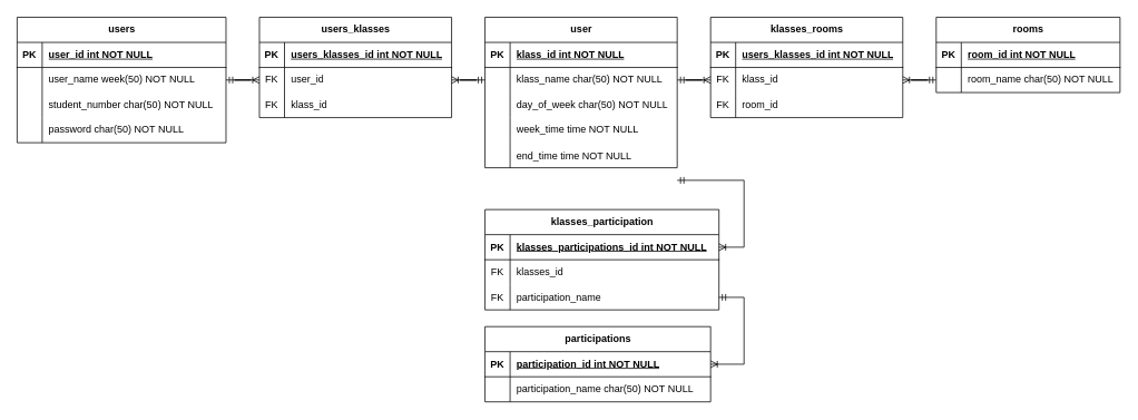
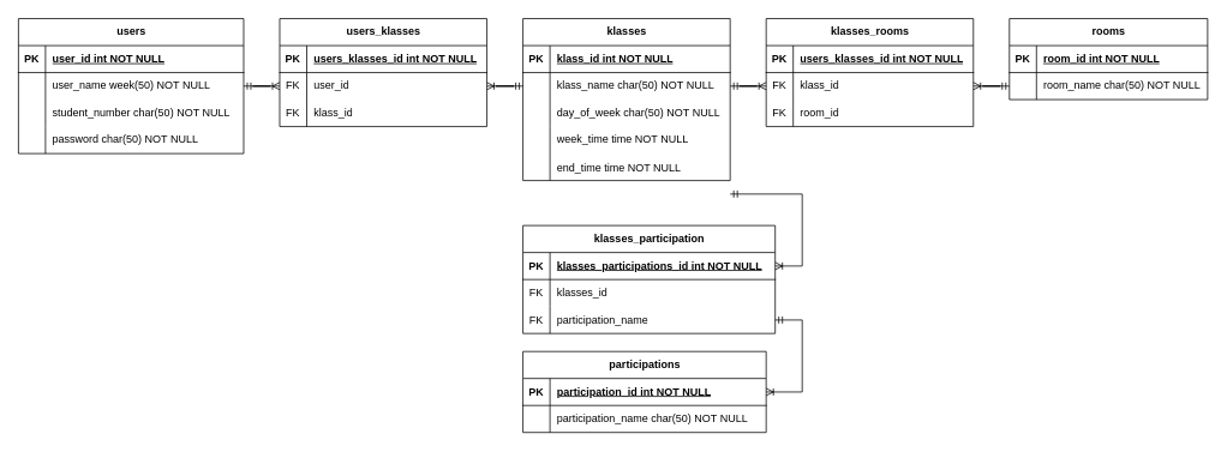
  <mxCell id="0" />
  <mxCell id="1" parent="0" />
  <mxCell id="2" value="users" style="shape=table;startSize=30;container=1;collapsible=1;childLayout=tableLayout;fixedRows=1;rowLines=0;fontStyle=1;align=center;resizeLast=1;html=1;" parent="1" vertex="1"><mxGeometry x="20" y="20" width="250" height="150" as="geometry"><mxRectangle x="120" y="260" width="70" height="30" as="alternateBounds" /></mxGeometry></mxCell>
  <mxCell id="3" value="" style="shape=tableRow;horizontal=0;startSize=0;swimlaneHead=0;swimlaneBody=0;fillColor=none;collapsible=0;dropTarget=0;points=[[0,0.5],[1,0.5]];portConstraint=eastwest;top=0;left=0;right=0;bottom=1;" parent="2" vertex="1"><mxGeometry y="30" width="250" height="30" as="geometry" /></mxCell>
  <mxCell id="4" value="PK" style="shape=partialRectangle;connectable=0;fillColor=none;top=0;left=0;bottom=0;right=0;fontStyle=1;overflow=hidden;whiteSpace=wrap;html=1;" parent="3" vertex="1"><mxGeometry width="30" height="30" as="geometry"><mxRectangle width="30" height="30" as="alternateBounds" /></mxGeometry></mxCell>
  <mxCell id="5" value="user_id int NOT NULL" style="shape=partialRectangle;connectable=0;fillColor=none;top=0;left=0;bottom=0;right=0;align=left;spacingLeft=6;fontStyle=5;overflow=hidden;whiteSpace=wrap;html=1;" parent="3" vertex="1"><mxGeometry x="30" width="220" height="30" as="geometry"><mxRectangle width="220" height="30" as="alternateBounds" /></mxGeometry></mxCell>
  <mxCell id="6" value="" style="shape=tableRow;horizontal=0;startSize=0;swimlaneHead=0;swimlaneBody=0;fillColor=none;collapsible=0;dropTarget=0;points=[[0,0.5],[1,0.5]];portConstraint=eastwest;top=0;left=0;right=0;bottom=0;" parent="2" vertex="1"><mxGeometry y="60" width="250" height="30" as="geometry" /></mxCell>
  <mxCell id="7" value="" style="shape=partialRectangle;connectable=0;fillColor=none;top=0;left=0;bottom=0;right=0;editable=1;overflow=hidden;whiteSpace=wrap;html=1;" parent="6" vertex="1"><mxGeometry width="30" height="30" as="geometry"><mxRectangle width="30" height="30" as="alternateBounds" /></mxGeometry></mxCell>
  <mxCell id="8" value="user_name week(50) NOT NULL" style="shape=partialRectangle;connectable=0;fillColor=none;top=0;left=0;bottom=0;right=0;align=left;spacingLeft=6;overflow=hidden;whiteSpace=wrap;html=1;" parent="6" vertex="1"><mxGeometry x="30" width="220" height="30" as="geometry"><mxRectangle width="220" height="30" as="alternateBounds" /></mxGeometry></mxCell>
  <mxCell id="9" value="" style="shape=tableRow;horizontal=0;startSize=0;swimlaneHead=0;swimlaneBody=0;fillColor=none;collapsible=0;dropTarget=0;points=[[0,0.5],[1,0.5]];portConstraint=eastwest;top=0;left=0;right=0;bottom=0;" parent="2" vertex="1"><mxGeometry y="90" width="250" height="30" as="geometry" /></mxCell>
  <mxCell id="10" value="" style="shape=partialRectangle;connectable=0;fillColor=none;top=0;left=0;bottom=0;right=0;editable=1;overflow=hidden;whiteSpace=wrap;html=1;" parent="9" vertex="1"><mxGeometry width="30" height="30" as="geometry"><mxRectangle width="30" height="30" as="alternateBounds" /></mxGeometry></mxCell>
  <mxCell id="11" value="student_number char(50) NOT NULL" style="shape=partialRectangle;connectable=0;fillColor=none;top=0;left=0;bottom=0;right=0;align=left;spacingLeft=6;overflow=hidden;whiteSpace=wrap;html=1;" parent="9" vertex="1"><mxGeometry x="30" width="220" height="30" as="geometry"><mxRectangle width="220" height="30" as="alternateBounds" /></mxGeometry></mxCell>
  <mxCell id="12" value="" style="shape=tableRow;horizontal=0;startSize=0;swimlaneHead=0;swimlaneBody=0;fillColor=none;collapsible=0;dropTarget=0;points=[[0,0.5],[1,0.5]];portConstraint=eastwest;top=0;left=0;right=0;bottom=0;" parent="2" vertex="1"><mxGeometry y="120" width="250" height="30" as="geometry" /></mxCell>
  <mxCell id="13" value="" style="shape=partialRectangle;connectable=0;fillColor=none;top=0;left=0;bottom=0;right=0;editable=1;overflow=hidden;whiteSpace=wrap;html=1;" parent="12" vertex="1"><mxGeometry width="30" height="30" as="geometry"><mxRectangle width="30" height="30" as="alternateBounds" /></mxGeometry></mxCell>
  <mxCell id="14" value="password char(50) NOT NULL" style="shape=partialRectangle;connectable=0;fillColor=none;top=0;left=0;bottom=0;right=0;align=left;spacingLeft=6;overflow=hidden;whiteSpace=wrap;html=1;" parent="12" vertex="1"><mxGeometry x="30" width="220" height="30" as="geometry"><mxRectangle width="220" height="30" as="alternateBounds" /></mxGeometry></mxCell>
  <mxCell id="15" value="" style="shape=tableRow;horizontal=0;startSize=0;swimlaneHead=0;swimlaneBody=0;fillColor=none;collapsible=0;dropTarget=0;points=[[0,0.5],[1,0.5]];portConstraint=eastwest;top=0;left=0;right=0;bottom=0;" parent="1" vertex="1"><mxGeometry x="260" y="170" width="20" height="10" as="geometry" /></mxCell>
- <mxCell id="16" value="user" style="shape=table;startSize=30;container=1;collapsible=1;childLayout=tableLayout;fixedRows=1;rowLines=0;fontStyle=1;align=center;resizeLast=1;html=1;" parent="1" vertex="1"><mxGeometry x="580" y="20" width="230" height="180" as="geometry" /></mxCell>
+ <mxCell id="16" value="klasses" style="shape=table;startSize=30;container=1;collapsible=1;childLayout=tableLayout;fixedRows=1;rowLines=0;fontStyle=1;align=center;resizeLast=1;html=1;" parent="1" vertex="1"><mxGeometry x="580" y="20" width="230" height="180" as="geometry" /></mxCell>
  <mxCell id="17" value="" style="shape=tableRow;horizontal=0;startSize=0;swimlaneHead=0;swimlaneBody=0;fillColor=none;collapsible=0;dropTarget=0;points=[[0,0.5],[1,0.5]];portConstraint=eastwest;top=0;left=0;right=0;bottom=1;" parent="16" vertex="1"><mxGeometry y="30" width="230" height="30" as="geometry" /></mxCell>
  <mxCell id="18" value="PK" style="shape=partialRectangle;connectable=0;fillColor=none;top=0;left=0;bottom=0;right=0;fontStyle=1;overflow=hidden;whiteSpace=wrap;html=1;" parent="17" vertex="1"><mxGeometry width="30" height="30" as="geometry"><mxRectangle width="30" height="30" as="alternateBounds" /></mxGeometry></mxCell>
  <mxCell id="19" value="klass_id int NOT NULL" style="shape=partialRectangle;connectable=0;fillColor=none;top=0;left=0;bottom=0;right=0;align=left;spacingLeft=6;fontStyle=5;overflow=hidden;whiteSpace=wrap;html=1;" parent="17" vertex="1"><mxGeometry x="30" width="200" height="30" as="geometry"><mxRectangle width="200" height="30" as="alternateBounds" /></mxGeometry></mxCell>
  <mxCell id="20" value="" style="shape=tableRow;horizontal=0;startSize=0;swimlaneHead=0;swimlaneBody=0;fillColor=none;collapsible=0;dropTarget=0;points=[[0,0.5],[1,0.5]];portConstraint=eastwest;top=0;left=0;right=0;bottom=0;" parent="16" vertex="1"><mxGeometry y="60" width="230" height="30" as="geometry" /></mxCell>
  <mxCell id="21" value="" style="shape=partialRectangle;connectable=0;fillColor=none;top=0;left=0;bottom=0;right=0;editable=1;overflow=hidden;whiteSpace=wrap;html=1;" parent="20" vertex="1"><mxGeometry width="30" height="30" as="geometry"><mxRectangle width="30" height="30" as="alternateBounds" /></mxGeometry></mxCell>
  <mxCell id="22" value="klass_name char(50) NOT NULL" style="shape=partialRectangle;connectable=0;fillColor=none;top=0;left=0;bottom=0;right=0;align=left;spacingLeft=6;overflow=hidden;whiteSpace=wrap;html=1;" parent="20" vertex="1"><mxGeometry x="30" width="200" height="30" as="geometry"><mxRectangle width="200" height="30" as="alternateBounds" /></mxGeometry></mxCell>
  <mxCell id="23" value="" style="shape=tableRow;horizontal=0;startSize=0;swimlaneHead=0;swimlaneBody=0;fillColor=none;collapsible=0;dropTarget=0;points=[[0,0.5],[1,0.5]];portConstraint=eastwest;top=0;left=0;right=0;bottom=0;" parent="16" vertex="1"><mxGeometry y="90" width="230" height="30" as="geometry" /></mxCell>
  <mxCell id="24" value="" style="shape=partialRectangle;connectable=0;fillColor=none;top=0;left=0;bottom=0;right=0;editable=1;overflow=hidden;whiteSpace=wrap;html=1;" parent="23" vertex="1"><mxGeometry width="30" height="30" as="geometry"><mxRectangle width="30" height="30" as="alternateBounds" /></mxGeometry></mxCell>
  <mxCell id="25" value="day_of_week char(50) NOT NULL" style="shape=partialRectangle;connectable=0;fillColor=none;top=0;left=0;bottom=0;right=0;align=left;spacingLeft=6;overflow=hidden;whiteSpace=wrap;html=1;" parent="23" vertex="1"><mxGeometry x="30" width="200" height="30" as="geometry"><mxRectangle width="200" height="30" as="alternateBounds" /></mxGeometry></mxCell>
  <mxCell id="26" value="" style="shape=tableRow;horizontal=0;startSize=0;swimlaneHead=0;swimlaneBody=0;fillColor=none;collapsible=0;dropTarget=0;points=[[0,0.5],[1,0.5]];portConstraint=eastwest;top=0;left=0;right=0;bottom=0;" parent="16" vertex="1"><mxGeometry y="120" width="230" height="30" as="geometry" /></mxCell>
  <mxCell id="27" value="" style="shape=partialRectangle;connectable=0;fillColor=none;top=0;left=0;bottom=0;right=0;editable=1;overflow=hidden;whiteSpace=wrap;html=1;" parent="26" vertex="1"><mxGeometry width="30" height="30" as="geometry"><mxRectangle width="30" height="30" as="alternateBounds" /></mxGeometry></mxCell>
  <mxCell id="28" value="week_time time NOT NULL" style="shape=partialRectangle;connectable=0;fillColor=none;top=0;left=0;bottom=0;right=0;align=left;spacingLeft=6;overflow=hidden;whiteSpace=wrap;html=1;" parent="26" vertex="1"><mxGeometry x="30" width="200" height="30" as="geometry"><mxRectangle width="200" height="30" as="alternateBounds" /></mxGeometry></mxCell>
  <mxCell id="29" value="" style="shape=tableRow;horizontal=0;startSize=0;swimlaneHead=0;swimlaneBody=0;fillColor=none;collapsible=0;dropTarget=0;points=[[0,0.5],[1,0.5]];portConstraint=eastwest;top=0;left=0;right=0;bottom=0;" parent="16" vertex="1"><mxGeometry y="150" width="230" height="30" as="geometry" /></mxCell>
  <mxCell id="30" value="" style="shape=partialRectangle;connectable=0;fillColor=none;top=0;left=0;bottom=0;right=0;editable=1;overflow=hidden;" parent="29" vertex="1"><mxGeometry width="30" height="30" as="geometry"><mxRectangle width="30" height="30" as="alternateBounds" /></mxGeometry></mxCell>
  <mxCell id="31" value="end_time time NOT NULL" style="shape=partialRectangle;connectable=0;fillColor=none;top=0;left=0;bottom=0;right=0;align=left;spacingLeft=6;overflow=hidden;" parent="29" vertex="1"><mxGeometry x="30" width="200" height="30" as="geometry"><mxRectangle width="200" height="30" as="alternateBounds" /></mxGeometry></mxCell>
  <mxCell id="32" value="users_klasses" style="shape=table;startSize=30;container=1;collapsible=1;childLayout=tableLayout;fixedRows=1;rowLines=0;fontStyle=1;align=center;resizeLast=1;html=1;" parent="1" vertex="1"><mxGeometry x="310" y="20" width="230" height="120" as="geometry" /></mxCell>
  <mxCell id="33" value="" style="shape=tableRow;horizontal=0;startSize=0;swimlaneHead=0;swimlaneBody=0;fillColor=none;collapsible=0;dropTarget=0;points=[[0,0.5],[1,0.5]];portConstraint=eastwest;top=0;left=0;right=0;bottom=1;" parent="32" vertex="1"><mxGeometry y="30" width="230" height="30" as="geometry" /></mxCell>
  <mxCell id="34" value="PK" style="shape=partialRectangle;connectable=0;fillColor=none;top=0;left=0;bottom=0;right=0;fontStyle=1;overflow=hidden;whiteSpace=wrap;html=1;" parent="33" vertex="1"><mxGeometry width="30" height="30" as="geometry"><mxRectangle width="30" height="30" as="alternateBounds" /></mxGeometry></mxCell>
  <mxCell id="35" value="users_klasses_id int NOT NULL" style="shape=partialRectangle;connectable=0;fillColor=none;top=0;left=0;bottom=0;right=0;align=left;spacingLeft=6;fontStyle=5;overflow=hidden;whiteSpace=wrap;html=1;" parent="33" vertex="1"><mxGeometry x="30" width="200" height="30" as="geometry"><mxRectangle width="200" height="30" as="alternateBounds" /></mxGeometry></mxCell>
  <mxCell id="36" value="" style="shape=tableRow;horizontal=0;startSize=0;swimlaneHead=0;swimlaneBody=0;fillColor=none;collapsible=0;dropTarget=0;points=[[0,0.5],[1,0.5]];portConstraint=eastwest;top=0;left=0;right=0;bottom=0;" parent="32" vertex="1"><mxGeometry y="60" width="230" height="30" as="geometry" /></mxCell>
  <mxCell id="37" value="FK" style="shape=partialRectangle;connectable=0;fillColor=none;top=0;left=0;bottom=0;right=0;fontStyle=0;overflow=hidden;whiteSpace=wrap;html=1;" parent="36" vertex="1"><mxGeometry width="30" height="30" as="geometry"><mxRectangle width="30" height="30" as="alternateBounds" /></mxGeometry></mxCell>
  <mxCell id="38" value="user_id" style="shape=partialRectangle;connectable=0;fillColor=none;top=0;left=0;bottom=0;right=0;align=left;spacingLeft=6;fontStyle=0;overflow=hidden;whiteSpace=wrap;html=1;" parent="36" vertex="1"><mxGeometry x="30" width="200" height="30" as="geometry"><mxRectangle width="200" height="30" as="alternateBounds" /></mxGeometry></mxCell>
  <mxCell id="39" value="" style="shape=tableRow;horizontal=0;startSize=0;swimlaneHead=0;swimlaneBody=0;fillColor=none;collapsible=0;dropTarget=0;points=[[0,0.5],[1,0.5]];portConstraint=eastwest;top=0;left=0;right=0;bottom=0;" parent="32" vertex="1"><mxGeometry y="90" width="230" height="30" as="geometry" /></mxCell>
  <mxCell id="40" value="FK" style="shape=partialRectangle;connectable=0;fillColor=none;top=0;left=0;bottom=0;right=0;fontStyle=0;overflow=hidden;whiteSpace=wrap;html=1;" parent="39" vertex="1"><mxGeometry width="30" height="30" as="geometry"><mxRectangle width="30" height="30" as="alternateBounds" /></mxGeometry></mxCell>
  <mxCell id="41" value="klass_id" style="shape=partialRectangle;connectable=0;fillColor=none;top=0;left=0;bottom=0;right=0;align=left;spacingLeft=6;fontStyle=0;overflow=hidden;whiteSpace=wrap;html=1;" parent="39" vertex="1"><mxGeometry x="30" width="200" height="30" as="geometry"><mxRectangle width="200" height="30" as="alternateBounds" /></mxGeometry></mxCell>
  <mxCell id="42" value="" style="edgeStyle=entityRelationEdgeStyle;fontSize=12;html=1;endArrow=ERoneToMany;startArrow=ERmandOne;rounded=0;" parent="1" source="20" target="36" edge="1"><mxGeometry width="100" height="100" relative="1" as="geometry"><mxPoint x="450" y="-140" as="sourcePoint" /><mxPoint x="550" y="-240" as="targetPoint" /></mxGeometry></mxCell>
  <mxCell id="43" value="" style="edgeStyle=entityRelationEdgeStyle;fontSize=12;html=1;endArrow=ERoneToMany;startArrow=ERmandOne;rounded=0;" parent="1" source="6" target="36" edge="1"><mxGeometry width="100" height="100" relative="1" as="geometry"><mxPoint x="460" y="-130" as="sourcePoint" /><mxPoint x="560" y="-230" as="targetPoint" /></mxGeometry></mxCell>
  <mxCell id="44" value="participations" style="shape=table;startSize=30;container=1;collapsible=1;childLayout=tableLayout;fixedRows=1;rowLines=0;fontStyle=1;align=center;resizeLast=1;html=1;" vertex="1" parent="1"><mxGeometry x="580" y="390" width="270" height="90" as="geometry" /></mxCell>
  <mxCell id="45" value="" style="shape=tableRow;horizontal=0;startSize=0;swimlaneHead=0;swimlaneBody=0;fillColor=none;collapsible=0;dropTarget=0;points=[[0,0.5],[1,0.5]];portConstraint=eastwest;top=0;left=0;right=0;bottom=1;" vertex="1" parent="44"><mxGeometry y="30" width="270" height="30" as="geometry" /></mxCell>
  <mxCell id="46" value="PK" style="shape=partialRectangle;connectable=0;fillColor=none;top=0;left=0;bottom=0;right=0;fontStyle=1;overflow=hidden;whiteSpace=wrap;html=1;" vertex="1" parent="45"><mxGeometry width="30" height="30" as="geometry"><mxRectangle width="30" height="30" as="alternateBounds" /></mxGeometry></mxCell>
  <mxCell id="47" value="participation_id int NOT NULL" style="shape=partialRectangle;connectable=0;fillColor=none;top=0;left=0;bottom=0;right=0;align=left;spacingLeft=6;fontStyle=5;overflow=hidden;whiteSpace=wrap;html=1;" vertex="1" parent="45"><mxGeometry x="30" width="240" height="30" as="geometry"><mxRectangle width="240" height="30" as="alternateBounds" /></mxGeometry></mxCell>
  <mxCell id="48" value="" style="shape=tableRow;horizontal=0;startSize=0;swimlaneHead=0;swimlaneBody=0;fillColor=none;collapsible=0;dropTarget=0;points=[[0,0.5],[1,0.5]];portConstraint=eastwest;top=0;left=0;right=0;bottom=0;" vertex="1" parent="44"><mxGeometry y="60" width="270" height="30" as="geometry" /></mxCell>
  <mxCell id="49" value="" style="shape=partialRectangle;connectable=0;fillColor=none;top=0;left=0;bottom=0;right=0;editable=1;overflow=hidden;whiteSpace=wrap;html=1;" vertex="1" parent="48"><mxGeometry width="30" height="30" as="geometry"><mxRectangle width="30" height="30" as="alternateBounds" /></mxGeometry></mxCell>
  <mxCell id="50" value="participation_name char(50) NOT NULL" style="shape=partialRectangle;connectable=0;fillColor=none;top=0;left=0;bottom=0;right=0;align=left;spacingLeft=6;overflow=hidden;whiteSpace=wrap;html=1;" vertex="1" parent="48"><mxGeometry x="30" width="240" height="30" as="geometry"><mxRectangle width="240" height="30" as="alternateBounds" /></mxGeometry></mxCell>
  <mxCell id="51" value="klasses_participation" style="shape=table;startSize=30;container=1;collapsible=1;childLayout=tableLayout;fixedRows=1;rowLines=0;fontStyle=1;align=center;resizeLast=1;html=1;" vertex="1" parent="1"><mxGeometry x="580" y="250" width="280" height="120" as="geometry" /></mxCell>
  <mxCell id="52" value="" style="shape=tableRow;horizontal=0;startSize=0;swimlaneHead=0;swimlaneBody=0;fillColor=none;collapsible=0;dropTarget=0;points=[[0,0.5],[1,0.5]];portConstraint=eastwest;top=0;left=0;right=0;bottom=1;" vertex="1" parent="51"><mxGeometry y="30" width="280" height="30" as="geometry" /></mxCell>
  <mxCell id="53" value="PK" style="shape=partialRectangle;connectable=0;fillColor=none;top=0;left=0;bottom=0;right=0;fontStyle=1;overflow=hidden;whiteSpace=wrap;html=1;" vertex="1" parent="52"><mxGeometry width="30" height="30" as="geometry"><mxRectangle width="30" height="30" as="alternateBounds" /></mxGeometry></mxCell>
  <mxCell id="54" value="klasses_participations_id int NOT NULL" style="shape=partialRectangle;connectable=0;fillColor=none;top=0;left=0;bottom=0;right=0;align=left;spacingLeft=6;fontStyle=5;overflow=hidden;whiteSpace=wrap;html=1;" vertex="1" parent="52"><mxGeometry x="30" width="250" height="30" as="geometry"><mxRectangle width="250" height="30" as="alternateBounds" /></mxGeometry></mxCell>
  <mxCell id="55" value="" style="shape=tableRow;horizontal=0;startSize=0;swimlaneHead=0;swimlaneBody=0;fillColor=none;collapsible=0;dropTarget=0;points=[[0,0.5],[1,0.5]];portConstraint=eastwest;top=0;left=0;right=0;bottom=0;" vertex="1" parent="51"><mxGeometry y="60" width="280" height="30" as="geometry" /></mxCell>
  <mxCell id="56" value="FK" style="shape=partialRectangle;connectable=0;fillColor=none;top=0;left=0;bottom=0;right=0;fontStyle=0;overflow=hidden;whiteSpace=wrap;html=1;" vertex="1" parent="55"><mxGeometry width="30" height="30" as="geometry"><mxRectangle width="30" height="30" as="alternateBounds" /></mxGeometry></mxCell>
  <mxCell id="57" value="klasses_id" style="shape=partialRectangle;connectable=0;fillColor=none;top=0;left=0;bottom=0;right=0;align=left;spacingLeft=6;fontStyle=0;overflow=hidden;whiteSpace=wrap;html=1;" vertex="1" parent="55"><mxGeometry x="30" width="250" height="30" as="geometry"><mxRectangle width="250" height="30" as="alternateBounds" /></mxGeometry></mxCell>
  <mxCell id="58" value="" style="shape=tableRow;horizontal=0;startSize=0;swimlaneHead=0;swimlaneBody=0;fillColor=none;collapsible=0;dropTarget=0;points=[[0,0.5],[1,0.5]];portConstraint=eastwest;top=0;left=0;right=0;bottom=0;" vertex="1" parent="51"><mxGeometry y="90" width="280" height="30" as="geometry" /></mxCell>
  <mxCell id="59" value="FK" style="shape=partialRectangle;connectable=0;fillColor=none;top=0;left=0;bottom=0;right=0;fontStyle=0;overflow=hidden;whiteSpace=wrap;html=1;" vertex="1" parent="58"><mxGeometry width="30" height="30" as="geometry"><mxRectangle width="30" height="30" as="alternateBounds" /></mxGeometry></mxCell>
  <mxCell id="60" value="participation_name" style="shape=partialRectangle;connectable=0;fillColor=none;top=0;left=0;bottom=0;right=0;align=left;spacingLeft=6;fontStyle=0;overflow=hidden;whiteSpace=wrap;html=1;" vertex="1" parent="58"><mxGeometry x="30" width="250" height="30" as="geometry"><mxRectangle width="250" height="30" as="alternateBounds" /></mxGeometry></mxCell>
  <mxCell id="61" value="" style="edgeStyle=entityRelationEdgeStyle;fontSize=12;html=1;endArrow=ERoneToMany;startArrow=ERmandOne;rounded=0;" edge="1" parent="1" source="58" target="45"><mxGeometry width="100" height="100" relative="1" as="geometry"><mxPoint x="280" y="105" as="sourcePoint" /><mxPoint x="320" y="105" as="targetPoint" /><Array as="points"><mxPoint x="390" y="190" /><mxPoint x="390" y="200" /></Array></mxGeometry></mxCell>
  <mxCell id="62" value="" style="edgeStyle=entityRelationEdgeStyle;fontSize=12;html=1;endArrow=ERoneToMany;startArrow=ERmandOne;rounded=0;" edge="1" parent="1" target="52"><mxGeometry width="100" height="100" relative="1" as="geometry"><mxPoint x="810" y="215" as="sourcePoint" /><mxPoint x="480" y="200" as="targetPoint" /></mxGeometry></mxCell>
  <mxCell id="63" value="klasses_rooms" style="shape=table;startSize=30;container=1;collapsible=1;childLayout=tableLayout;fixedRows=1;rowLines=0;fontStyle=1;align=center;resizeLast=1;html=1;" vertex="1" parent="1"><mxGeometry x="850" y="20" width="230" height="120" as="geometry" /></mxCell>
  <mxCell id="64" value="" style="shape=tableRow;horizontal=0;startSize=0;swimlaneHead=0;swimlaneBody=0;fillColor=none;collapsible=0;dropTarget=0;points=[[0,0.5],[1,0.5]];portConstraint=eastwest;top=0;left=0;right=0;bottom=1;" vertex="1" parent="63"><mxGeometry y="30" width="230" height="30" as="geometry" /></mxCell>
  <mxCell id="65" value="PK" style="shape=partialRectangle;connectable=0;fillColor=none;top=0;left=0;bottom=0;right=0;fontStyle=1;overflow=hidden;whiteSpace=wrap;html=1;" vertex="1" parent="64"><mxGeometry width="30" height="30" as="geometry"><mxRectangle width="30" height="30" as="alternateBounds" /></mxGeometry></mxCell>
  <mxCell id="66" value="users_klasses_id int NOT NULL" style="shape=partialRectangle;connectable=0;fillColor=none;top=0;left=0;bottom=0;right=0;align=left;spacingLeft=6;fontStyle=5;overflow=hidden;whiteSpace=wrap;html=1;" vertex="1" parent="64"><mxGeometry x="30" width="200" height="30" as="geometry"><mxRectangle width="200" height="30" as="alternateBounds" /></mxGeometry></mxCell>
  <mxCell id="67" value="" style="shape=tableRow;horizontal=0;startSize=0;swimlaneHead=0;swimlaneBody=0;fillColor=none;collapsible=0;dropTarget=0;points=[[0,0.5],[1,0.5]];portConstraint=eastwest;top=0;left=0;right=0;bottom=0;" vertex="1" parent="63"><mxGeometry y="60" width="230" height="30" as="geometry" /></mxCell>
  <mxCell id="68" value="FK" style="shape=partialRectangle;connectable=0;fillColor=none;top=0;left=0;bottom=0;right=0;fontStyle=0;overflow=hidden;whiteSpace=wrap;html=1;" vertex="1" parent="67"><mxGeometry width="30" height="30" as="geometry"><mxRectangle width="30" height="30" as="alternateBounds" /></mxGeometry></mxCell>
  <mxCell id="69" value="klass_id" style="shape=partialRectangle;connectable=0;fillColor=none;top=0;left=0;bottom=0;right=0;align=left;spacingLeft=6;fontStyle=0;overflow=hidden;whiteSpace=wrap;html=1;" vertex="1" parent="67"><mxGeometry x="30" width="200" height="30" as="geometry"><mxRectangle width="200" height="30" as="alternateBounds" /></mxGeometry></mxCell>
  <mxCell id="70" value="" style="shape=tableRow;horizontal=0;startSize=0;swimlaneHead=0;swimlaneBody=0;fillColor=none;collapsible=0;dropTarget=0;points=[[0,0.5],[1,0.5]];portConstraint=eastwest;top=0;left=0;right=0;bottom=0;" vertex="1" parent="63"><mxGeometry y="90" width="230" height="30" as="geometry" /></mxCell>
  <mxCell id="71" value="FK" style="shape=partialRectangle;connectable=0;fillColor=none;top=0;left=0;bottom=0;right=0;fontStyle=0;overflow=hidden;whiteSpace=wrap;html=1;" vertex="1" parent="70"><mxGeometry width="30" height="30" as="geometry"><mxRectangle width="30" height="30" as="alternateBounds" /></mxGeometry></mxCell>
  <mxCell id="72" value="room_id" style="shape=partialRectangle;connectable=0;fillColor=none;top=0;left=0;bottom=0;right=0;align=left;spacingLeft=6;fontStyle=0;overflow=hidden;whiteSpace=wrap;html=1;" vertex="1" parent="70"><mxGeometry x="30" width="200" height="30" as="geometry"><mxRectangle width="200" height="30" as="alternateBounds" /></mxGeometry></mxCell>
  <mxCell id="73" value="rooms" style="shape=table;startSize=30;container=1;collapsible=1;childLayout=tableLayout;fixedRows=1;rowLines=0;fontStyle=1;align=center;resizeLast=1;html=1;" vertex="1" parent="1"><mxGeometry x="1120" y="20" width="220" height="90" as="geometry" /></mxCell>
  <mxCell id="74" value="" style="shape=tableRow;horizontal=0;startSize=0;swimlaneHead=0;swimlaneBody=0;fillColor=none;collapsible=0;dropTarget=0;points=[[0,0.5],[1,0.5]];portConstraint=eastwest;top=0;left=0;right=0;bottom=1;" vertex="1" parent="73"><mxGeometry y="30" width="220" height="30" as="geometry" /></mxCell>
  <mxCell id="75" value="PK" style="shape=partialRectangle;connectable=0;fillColor=none;top=0;left=0;bottom=0;right=0;fontStyle=1;overflow=hidden;whiteSpace=wrap;html=1;" vertex="1" parent="74"><mxGeometry width="30" height="30" as="geometry"><mxRectangle width="30" height="30" as="alternateBounds" /></mxGeometry></mxCell>
  <mxCell id="76" value="room_id int NOT NULL" style="shape=partialRectangle;connectable=0;fillColor=none;top=0;left=0;bottom=0;right=0;align=left;spacingLeft=6;fontStyle=5;overflow=hidden;whiteSpace=wrap;html=1;" vertex="1" parent="74"><mxGeometry x="30" width="190" height="30" as="geometry"><mxRectangle width="190" height="30" as="alternateBounds" /></mxGeometry></mxCell>
  <mxCell id="77" value="" style="shape=tableRow;horizontal=0;startSize=0;swimlaneHead=0;swimlaneBody=0;fillColor=none;collapsible=0;dropTarget=0;points=[[0,0.5],[1,0.5]];portConstraint=eastwest;top=0;left=0;right=0;bottom=0;" vertex="1" parent="73"><mxGeometry y="60" width="220" height="30" as="geometry" /></mxCell>
  <mxCell id="78" value="" style="shape=partialRectangle;connectable=0;fillColor=none;top=0;left=0;bottom=0;right=0;editable=1;overflow=hidden;whiteSpace=wrap;html=1;" vertex="1" parent="77"><mxGeometry width="30" height="30" as="geometry"><mxRectangle width="30" height="30" as="alternateBounds" /></mxGeometry></mxCell>
  <mxCell id="79" value="room_name char(50) NOT NULL" style="shape=partialRectangle;connectable=0;fillColor=none;top=0;left=0;bottom=0;right=0;align=left;spacingLeft=6;overflow=hidden;whiteSpace=wrap;html=1;" vertex="1" parent="77"><mxGeometry x="30" width="190" height="30" as="geometry"><mxRectangle width="190" height="30" as="alternateBounds" /></mxGeometry></mxCell>
  <mxCell id="80" value="" style="edgeStyle=entityRelationEdgeStyle;fontSize=12;html=1;endArrow=ERoneToMany;startArrow=ERmandOne;rounded=0;" edge="1" parent="1" source="20" target="67"><mxGeometry width="100" height="100" relative="1" as="geometry"><mxPoint x="590" y="105" as="sourcePoint" /><mxPoint x="550" y="105" as="targetPoint" /><Array as="points"><mxPoint x="800" y="110" /><mxPoint x="770" y="110" /><mxPoint x="570" y="160" /><mxPoint x="910" y="100" /></Array></mxGeometry></mxCell>
  <mxCell id="81" value="" style="edgeStyle=entityRelationEdgeStyle;fontSize=12;html=1;endArrow=ERoneToMany;startArrow=ERmandOne;rounded=0;" edge="1" parent="1" source="77" target="67"><mxGeometry width="100" height="100" relative="1" as="geometry"><mxPoint x="600" y="115" as="sourcePoint" /><mxPoint x="560" y="115" as="targetPoint" /></mxGeometry></mxCell>
